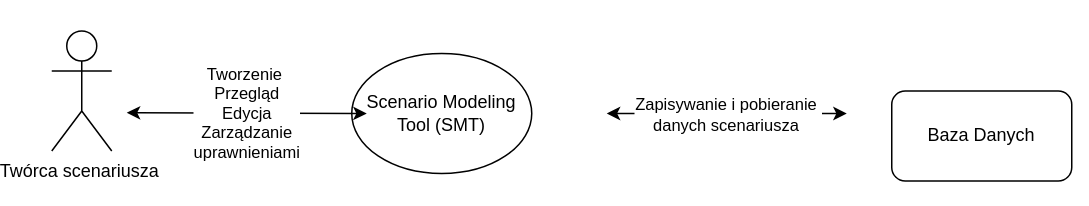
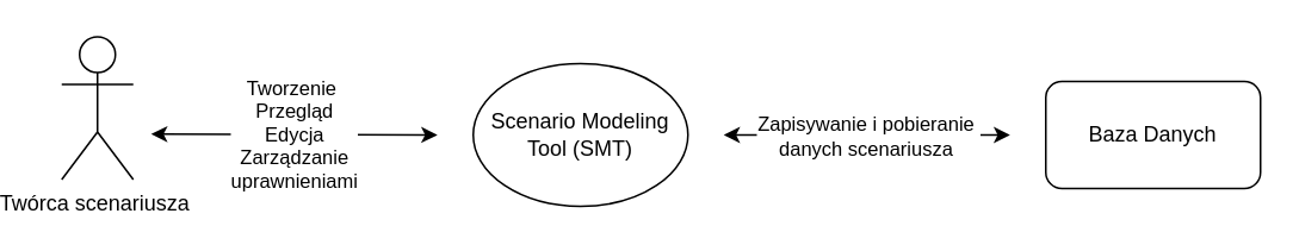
  <mxCell id="0" />
  <mxCell id="1" parent="0" />
- <mxCell id="2" value="Scenario Modeling Tool (SMT)" style="ellipse;whiteSpace=wrap;html=1;" parent="1" vertex="1"><mxGeometry x="220" y="35" width="120" height="80" as="geometry" /></mxCell>
- <mxCell id="3" value="Baza Danych" style="rounded=1;whiteSpace=wrap;html=1;" parent="1" vertex="1"><mxGeometry x="580" y="60" width="120" height="60" as="geometry" /></mxCell>
+ <mxCell id="2" value="Scenario Modeling Tool (SMT)" style="ellipse;whiteSpace=wrap;html=1;" parent="1" vertex="1"><mxGeometry x="250" y="35" width="120" height="80" as="geometry" /></mxCell>
+ <mxCell id="3" value="Baza Danych" style="rounded=1;whiteSpace=wrap;html=1;" parent="1" vertex="1"><mxGeometry x="570" y="45" width="120" height="60" as="geometry" /></mxCell>
  <mxCell id="4" value="" style="endArrow=classic;startArrow=classic;html=1;rounded=0;" parent="1" edge="1"><mxGeometry width="50" height="50" relative="1" as="geometry"><mxPoint x="390" y="75" as="sourcePoint" /><mxPoint x="550" y="75" as="targetPoint" /><Array as="points" /></mxGeometry></mxCell>
  <mxCell id="5" value="Zapisywanie i pobieranie&amp;nbsp;&lt;div&gt;danych scenariusza&amp;nbsp;&lt;/div&gt;" style="edgeLabel;html=1;align=center;verticalAlign=middle;resizable=0;points=[];" parent="4" vertex="1" connectable="0"><mxGeometry x="0.077" y="-4" relative="1" as="geometry"><mxPoint x="-6" y="-4" as="offset" /></mxGeometry></mxCell>
  <mxCell id="6" value="Twórca scenariusza&amp;nbsp;" style="shape=umlActor;verticalLabelPosition=bottom;verticalAlign=top;html=1;outlineConnect=0;" parent="1" vertex="1"><mxGeometry x="20" y="20" width="40" height="80" as="geometry" /></mxCell>
  <mxCell id="7" value="Tworzenie&amp;nbsp;&lt;div&gt;Przegląd&lt;/div&gt;&lt;div&gt;Edycja&lt;/div&gt;&lt;div&gt;Zarządzanie&lt;/div&gt;&lt;div&gt;uprawnieniami&lt;/div&gt;" style="endArrow=classic;startArrow=classic;html=1;rounded=0;" parent="1" edge="1"><mxGeometry x="0.004" width="50" height="50" relative="1" as="geometry"><mxPoint x="70" y="74.5" as="sourcePoint" /><mxPoint x="230" y="75" as="targetPoint" /><mxPoint as="offset" /></mxGeometry></mxCell>
